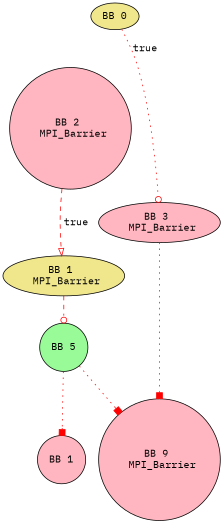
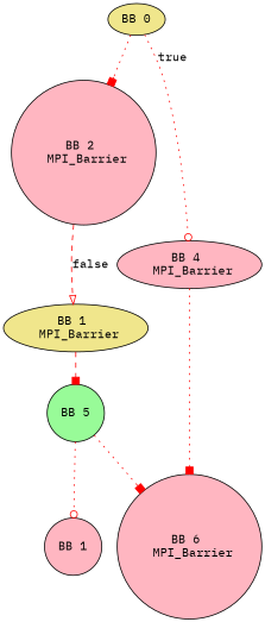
  digraph {
    fontname="IBM Plex Mono"
    node [fillcolor=lightpink fontname="IBM Plex Mono" shape=circle style=filled]
    edge [arrowhead=box color=red fontname="IBM Plex Mono" style=dotted]
    n1 [fillcolor=khaki label="BB 0" shape=ellipse]
    n2 [label="BB 2 \n MPI_Barrier"]
-   n3 [label="BB 3 \n MPI_Barrier" shape=ellipse]
+   n3 [label="BB 4 \n MPI_Barrier" shape=ellipse]
    n4 [fillcolor=khaki label="BB 1 \n MPI_Barrier" shape=ellipse]
-   n5 [label="BB 9 \n MPI_Barrier"]
+   n5 [label="BB 6 \n MPI_Barrier"]
    n6 [fillcolor=palegreen label="BB 5"]
    n7 [label="BB 1"]
+   n1 -> n2
    n1 -> n3 [arrowhead=odot label=true]
-   n2 -> n4 [arrowhead=onormal label=true style=dashed]
+   n2 -> n4 [arrowhead=onormal label=false style=dashed]
    n3 -> n5
-   n4 -> n6 [arrowhead=odot style=dashed]
+   n4 -> n6 [style=dashed]
    n6 -> n5
-   n6 -> n7
+   n6 -> n7 [arrowhead=odot]
  }
